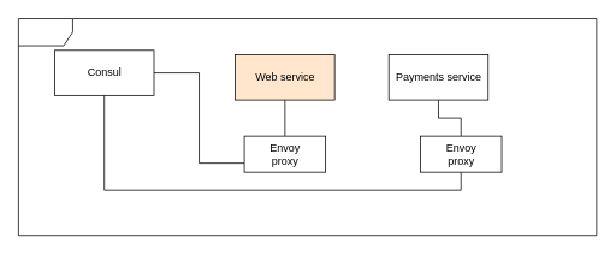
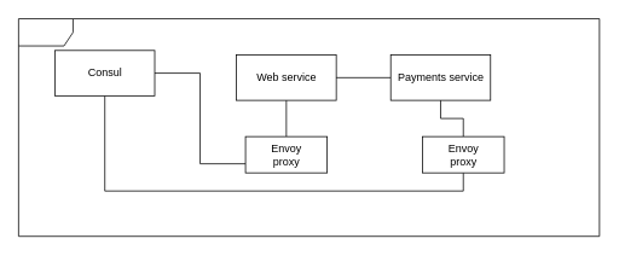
  <mxCell id="0" />
  <mxCell id="1" parent="0" />
  <mxCell id="2" value="" style="shape=umlFrame;whiteSpace=wrap;html=1;" vertex="1" parent="1"><mxGeometry x="20" y="20" width="640" height="240" as="geometry" /></mxCell>
  <mxCell id="3" style="edgeStyle=orthogonalEdgeStyle;rounded=0;orthogonalLoop=1;jettySize=auto;html=1;exitX=1;exitY=0.5;exitDx=0;exitDy=0;entryX=0;entryY=0.75;entryDx=0;entryDy=0;endArrow=none;endFill=0;" edge="1" parent="1" source="5" target="11"><mxGeometry relative="1" as="geometry" /></mxCell>
  <mxCell id="4" style="edgeStyle=orthogonalEdgeStyle;rounded=0;orthogonalLoop=1;jettySize=auto;html=1;exitX=0.5;exitY=1;exitDx=0;exitDy=0;entryX=0.5;entryY=1;entryDx=0;entryDy=0;endArrow=none;endFill=0;" edge="1" parent="1" source="5" target="12"><mxGeometry relative="1" as="geometry" /></mxCell>
  <mxCell id="5" value="Consul" style="html=1;" vertex="1" parent="1"><mxGeometry x="60" y="55" width="110" height="50" as="geometry" /></mxCell>
  <mxCell id="6" style="edgeStyle=orthogonalEdgeStyle;rounded=0;orthogonalLoop=1;jettySize=auto;html=1;entryX=0.5;entryY=0;entryDx=0;entryDy=0;endArrow=none;endFill=0;" edge="1" parent="1" source="7" target="11"><mxGeometry relative="1" as="geometry" /></mxCell>
- <mxCell id="7" value="Web service" style="html=1;fillColor=#ffe6cc;" vertex="1" parent="1"><mxGeometry x="260" y="60" width="110" height="50" as="geometry" /></mxCell>
+ <mxCell id="7" value="Web service" style="html=1;" vertex="1" parent="1"><mxGeometry x="260" y="60" width="110" height="50" as="geometry" /></mxCell>
  <mxCell id="8" style="edgeStyle=orthogonalEdgeStyle;rounded=0;orthogonalLoop=1;jettySize=auto;html=1;exitX=0.5;exitY=1;exitDx=0;exitDy=0;endArrow=none;endFill=0;" edge="1" parent="1" source="10" target="12"><mxGeometry relative="1" as="geometry" /></mxCell>
+ <mxCell id="9" style="edgeStyle=orthogonalEdgeStyle;rounded=0;orthogonalLoop=1;jettySize=auto;html=1;exitX=0;exitY=0.5;exitDx=0;exitDy=0;entryX=1;entryY=0.5;entryDx=0;entryDy=0;endArrow=none;endFill=0;" edge="1" parent="1" source="10" target="7"><mxGeometry relative="1" as="geometry" /></mxCell>
  <mxCell id="10" value="Payments service" style="html=1;" vertex="1" parent="1"><mxGeometry x="430" y="60" width="110" height="50" as="geometry" /></mxCell>
  <mxCell id="11" value="Envoy&lt;br&gt;proxy" style="html=1;" vertex="1" parent="1"><mxGeometry x="270" y="150" width="90" height="40" as="geometry" /></mxCell>
  <mxCell id="12" value="Envoy&lt;br&gt;proxy" style="html=1;" vertex="1" parent="1"><mxGeometry x="465" y="150" width="90" height="40" as="geometry" /></mxCell>
